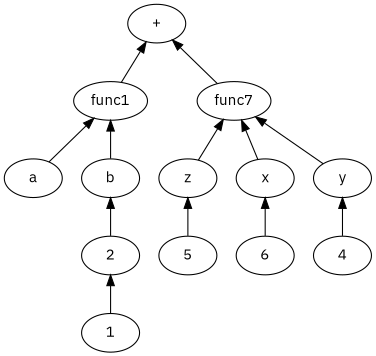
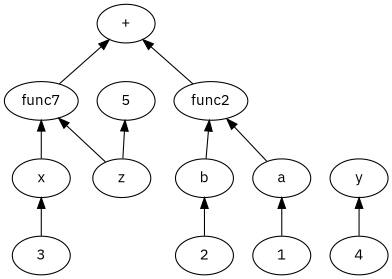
  digraph {
    fontname="IBM Plex Sans"
    rankdir=BT
    node [fontname="IBM Plex Sans"]
    edge [fontname="IBM Plex Sans"]
    n1 [label=a]
-   n2 [label=func1]
+   n2 [label=func2]
    n3 [label="+"]
    n4 [label=b]
    n5 [label=x]
    n6 [label=func7]
    n7 [label=y]
    n8 [label=z]
    n9 [label=1]
    n10 [label=2]
-   n11 [label=6]
+   n11 [label=3]
    n12 [label=4]
    n13 [label=5]
    n1 -> n2
    n2 -> n3
    n4 -> n2
    n5 -> n6
    n6 -> n3
-   n7 -> n6
    n8 -> n6
-   n9 -> n10
+   n9 -> n1
    n10 -> n4
    n11 -> n5
    n12 -> n7
-   n13 -> n8
+   n8 -> n13
  }
